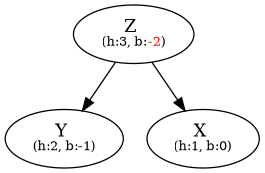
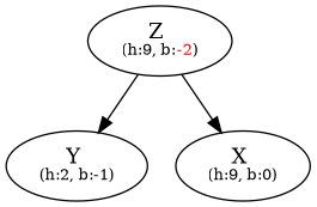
  digraph {
-   n1 [label=<Z <br/><font point-size="10">(h:3, b:<font color="red">-2</font>)</font>>]
+   n1 [label=<Z <br/><font point-size="10">(h:9, b:<font color="red">-2</font>)</font>>]
    n2 [label=<Y <br/><font point-size="10">(h:2, b:-1)</font>>]
-   n3 [label=<X <br/><font point-size="10">(h:1, b:0)</font>>]
+   n3 [label=<X <br/><font point-size="10">(h:9, b:0)</font>>]
    n1 -> n2
    n1 -> n3
  }
